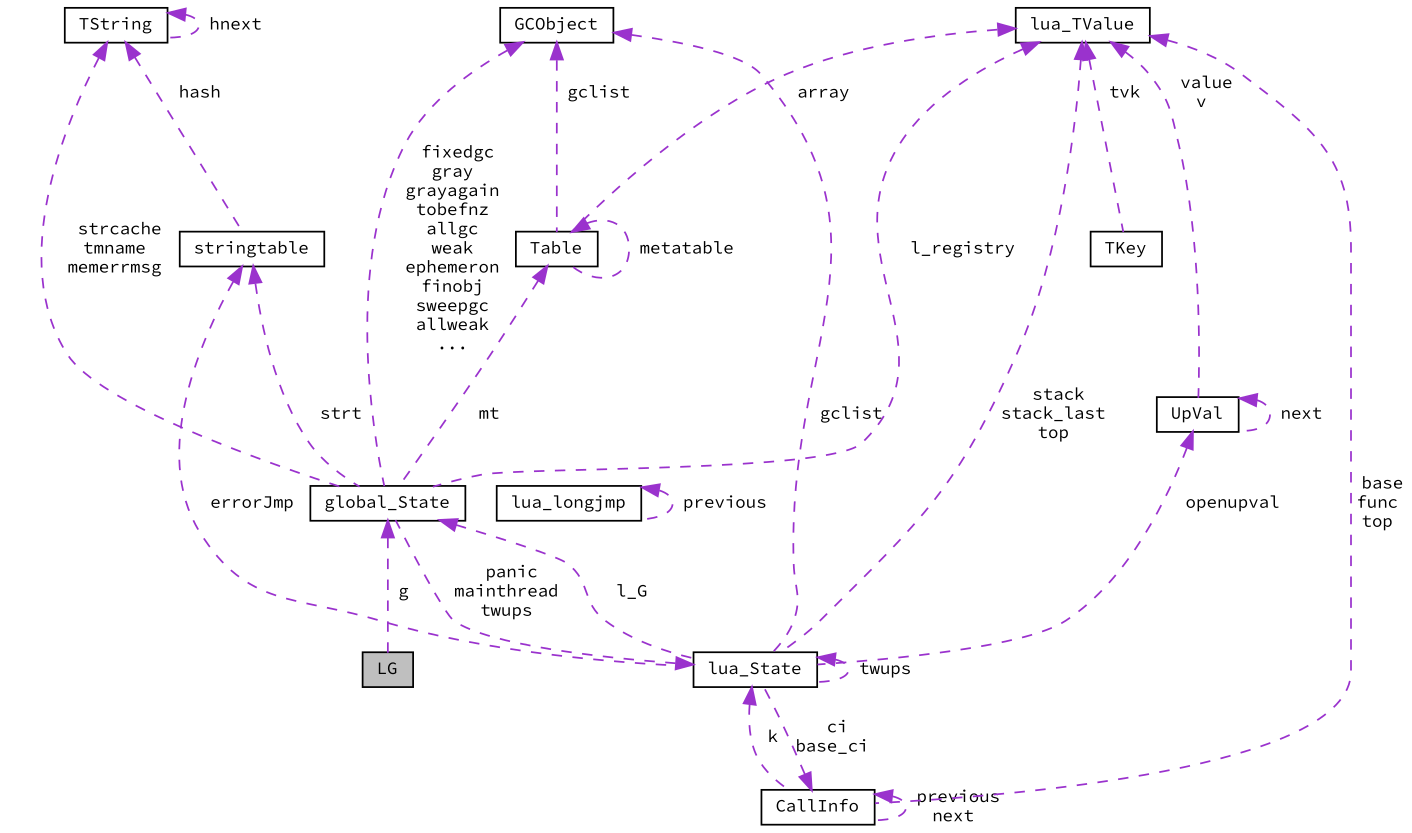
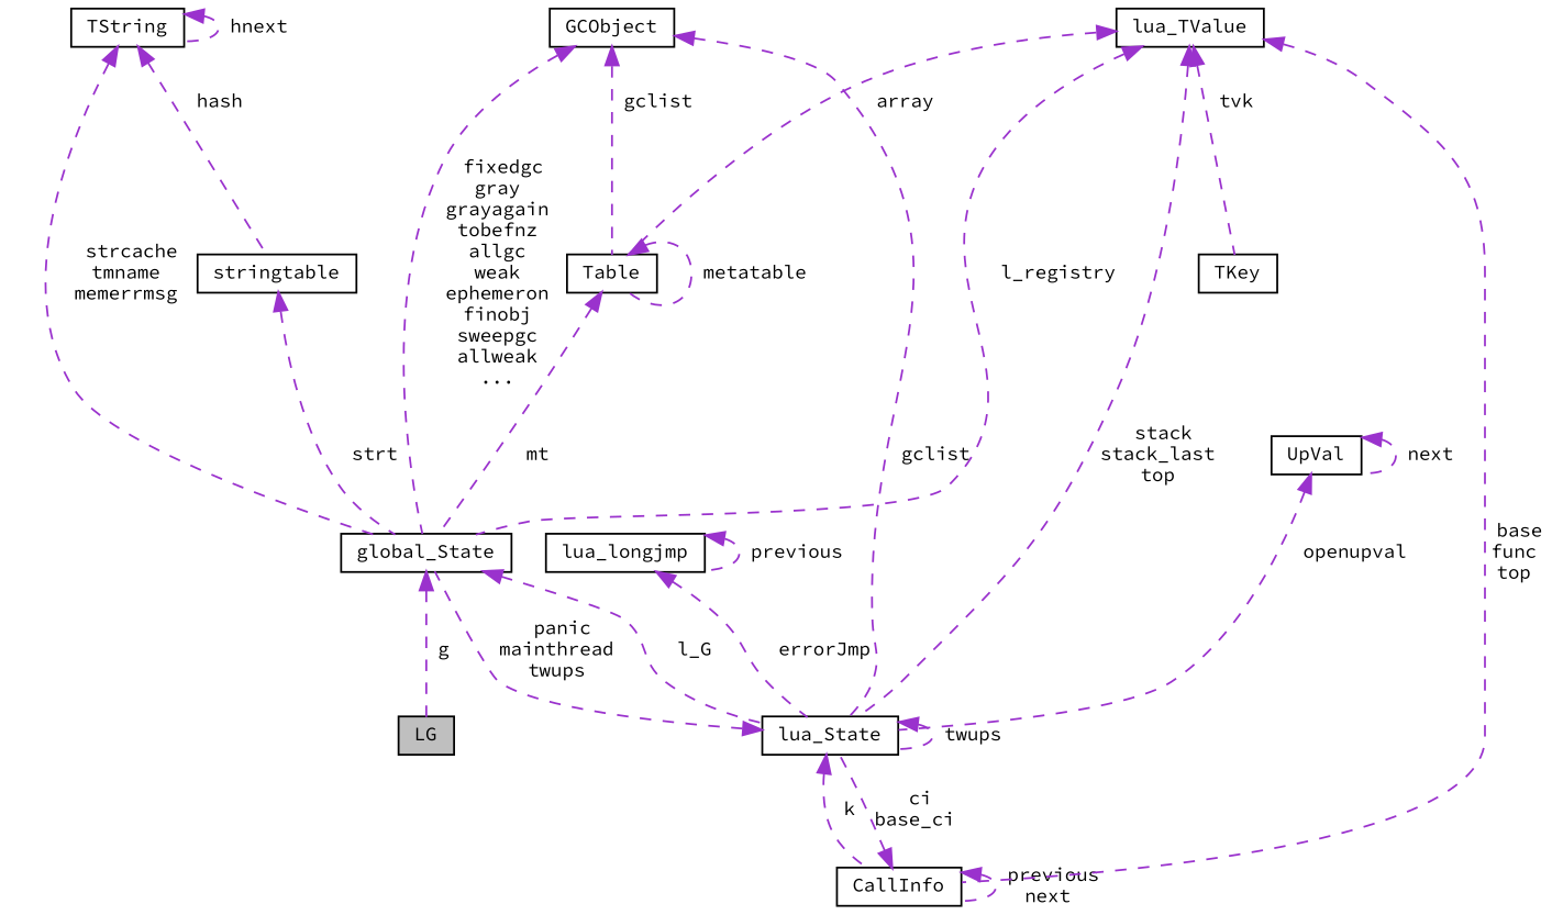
  digraph {
    fontname="Source Code Pro"
    node [color=black fillcolor=white fontname="Source Code Pro" fontsize=10 shape=record style=filled]
    edge [color=darkorchid3 dir=back fontname="Source Code Pro" fontsize=10 labelfontname=Helvetica labelfontsize=10 style=dashed]
    n1 [fillcolor=grey75 fontcolor=black height=0.2 label=LG width=0.4]
    n2 [height=0.2 label=global_State width=0.4]
    n3 [height=0.2 label=lua_State width=0.4]
    n4 [height=0.2 label=CallInfo width=0.4]
    n5 [height=0.2 label=lua_TValue width=0.4]
    n6 [height=0.2 label=Table width=0.4]
    n7 [height=0.2 label=TKey width=0.4]
    n8 [height=0.2 label=UpVal width=0.4]
    n9 [height=0.2 label=stringtable width=0.4]
    n10 [height=0.2 label=TString width=0.4]
    n11 [height=0.2 label=GCObject width=0.4]
    n12 [height=0.2 label=lua_longjmp width=0.4]
    n2 -> n1 [label=" g"]
    n2 -> n3 [label=" l_G"]
    n3 -> n2 [label=" panic\nmainthread\ntwups"]
    n3 -> n3 [label=" twups"]
    n3 -> n4 [label=" k"]
    n4 -> n3 [label=" ci\nbase_ci"]
    n4 -> n4 [label=" previous\nnext"]
    n5 -> n2 [label=" l_registry"]
    n5 -> n3 [label=" stack\nstack_last\ntop"]
    n5 -> n4 [label=" base\nfunc\ntop"]
    n5 -> n6 [label=" array"]
    n5 -> n7 [label=" tvk"]
-   n5 -> n8 [label=" value\nv"]
    n6 -> n2 [label=" mt"]
    n6 -> n6 [label=" metatable"]
    n8 -> n3 [label=" openupval"]
    n8 -> n8 [label=" next"]
    n9 -> n2 [label=" strt"]
    n10 -> n2 [label=" strcache\ntmname\nmemerrmsg"]
    n10 -> n9 [label=" hash"]
    n10 -> n10 [label=" hnext"]
    n11 -> n2 [label=" fixedgc\ngray\ngrayagain\ntobefnz\nallgc\nweak\nephemeron\nfinobj\nsweepgc\nallweak\n..."]
    n11 -> n3 [label=" gclist"]
    n11 -> n6 [label=" gclist"]
-   n9 -> n3 [label=" errorJmp"]
+   n12 -> n3 [label=" errorJmp"]
    n12 -> n12 [label=" previous"]
  }
